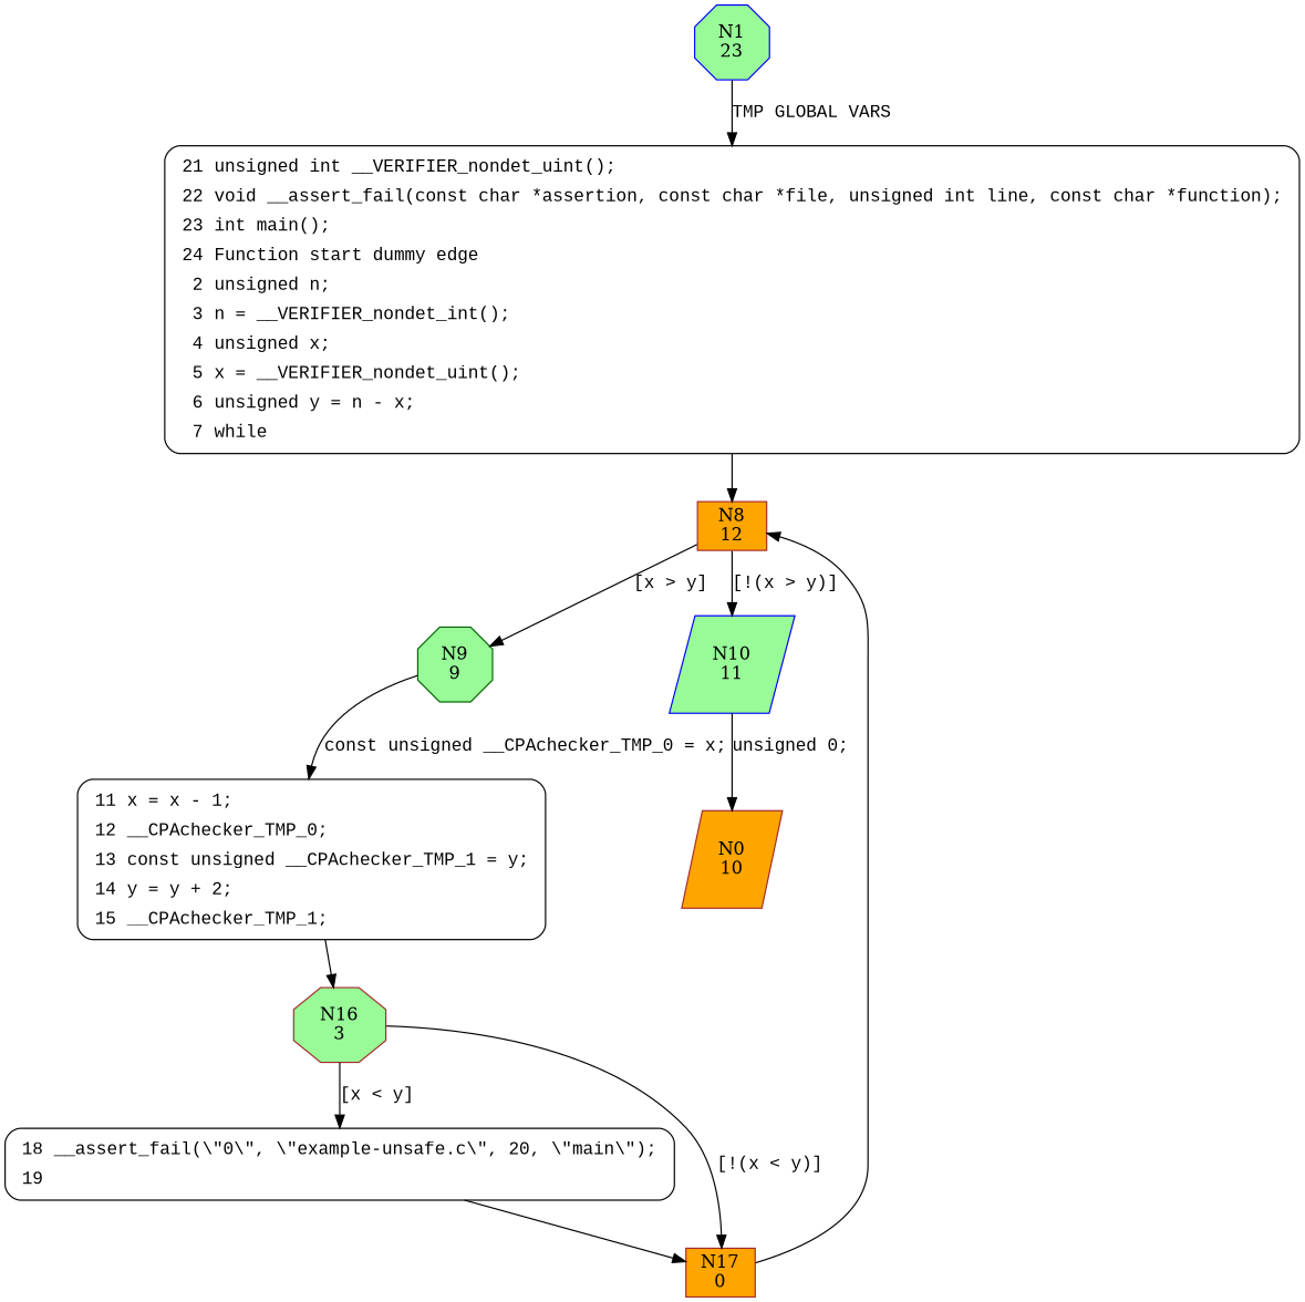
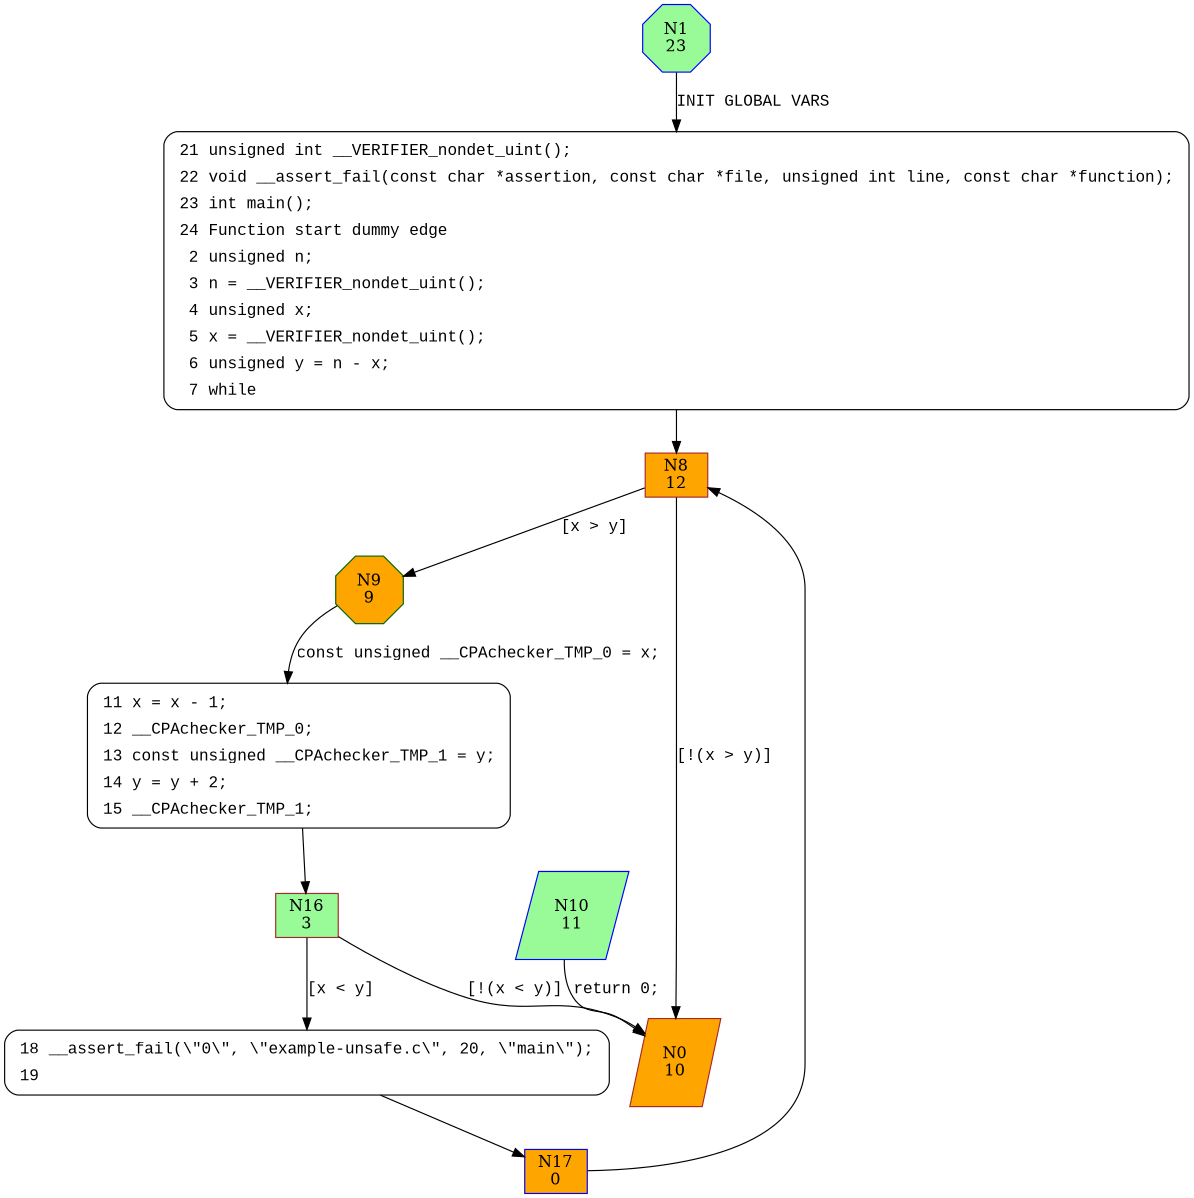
  digraph {
    node [fillcolor=palegreen shape=Mrecord style=filled]
    edge [fontname="Courier New"]
    n1 [color=blue label="N1\n23" shape=octagon]
-   n2 [fillcolor=white fontname="Courier New" label=<<table border="0" cellborder="0" cellpadding="3" bgcolor="white"><tr><td align="right">21</td><td align="left">unsigned int __VERIFIER_nondet_uint();</td></tr><tr><td align="right">22</td><td align="left">void __assert_fail(const char *assertion, const char *file, unsigned int line, const char *function);</td></tr><tr><td align="right">23</td><td align="left">int main();</td></tr><tr><td align="right">24</td><td align="left">Function start dummy edge</td></tr><tr><td align="right">2</td><td align="left">unsigned n;</td></tr><tr><td align="right">3</td><td align="left">n = __VERIFIER_nondet_int();</td></tr><tr><td align="right">4</td><td align="left">unsigned x;</td></tr><tr><td align="right">5</td><td align="left">x = __VERIFIER_nondet_uint();</td></tr><tr><td align="right">6</td><td align="left">unsigned y = n - x;</td></tr><tr><td align="right">7</td><td align="left">while</td></tr></table>> penwidth=1 style="filled,bold"]
+   n2 [fillcolor=white fontname="Courier New" label=<<table border="0" cellborder="0" cellpadding="3" bgcolor="white"><tr><td align="right">21</td><td align="left">unsigned int __VERIFIER_nondet_uint();</td></tr><tr><td align="right">22</td><td align="left">void __assert_fail(const char *assertion, const char *file, unsigned int line, const char *function);</td></tr><tr><td align="right">23</td><td align="left">int main();</td></tr><tr><td align="right">24</td><td align="left">Function start dummy edge</td></tr><tr><td align="right">2</td><td align="left">unsigned n;</td></tr><tr><td align="right">3</td><td align="left">n = __VERIFIER_nondet_uint();</td></tr><tr><td align="right">4</td><td align="left">unsigned x;</td></tr><tr><td align="right">5</td><td align="left">x = __VERIFIER_nondet_uint();</td></tr><tr><td align="right">6</td><td align="left">unsigned y = n - x;</td></tr><tr><td align="right">7</td><td align="left">while</td></tr></table>> penwidth=1 style="filled,bold"]
    n3 [color=brown fillcolor=orange label="N8\n12" shape=box]
-   n4 [color=darkgreen label="N9\n9" shape=octagon]
+   n4 [color=darkgreen fillcolor=orange label="N9\n9" shape=octagon]
    n5 [color=blue label="N10\n11" shape=parallelogram]
    n6 [fillcolor=white fontname="Courier New" label=<<table border="0" cellborder="0" cellpadding="3" bgcolor="white"><tr><td align="right">11</td><td align="left">x = x - 1;</td></tr><tr><td align="right">12</td><td align="left">__CPAchecker_TMP_0;</td></tr><tr><td align="right">13</td><td align="left">const unsigned __CPAchecker_TMP_1 = y;</td></tr><tr><td align="right">14</td><td align="left">y = y + 2;</td></tr><tr><td align="right">15</td><td align="left">__CPAchecker_TMP_1;</td></tr></table>> penwidth=1 style="filled,bold"]
    n7 [color=brown fillcolor=orange label="N0\n10" shape=parallelogram]
-   n8 [color=brown label="N16\n3" shape=octagon]
+   n8 [color=brown label="N16\n3" shape=box]
    n9 [fillcolor=white fontname="Courier New" label=<<table border="0" cellborder="0" cellpadding="3" bgcolor="white"><tr><td align="right">18</td><td align="left">__assert_fail(\&quot;0\&quot;, \&quot;example-unsafe.c\&quot;, 20, \&quot;main\&quot;);</td></tr><tr><td align="right">19</td><td align="left"></td></tr></table>> penwidth=1 style="filled,bold"]
-   n10 [color=brown fillcolor=orange label="N17\n0" shape=box]
-   n1 -> n2 [label="TMP GLOBAL VARS"]
+   n10 [color=blue fillcolor=orange label="N17\n0" shape=box]
+   n1 -> n2 [label="INIT GLOBAL VARS"]
    n2 -> n3 [fontname=""]
    n3 -> n4 [label="[x > y]"]
-   n3 -> n5 [label="[!(x > y)]"]
+   n3 -> n7 [label="[!(x > y)]"]
    n4 -> n6 [label="const unsigned __CPAchecker_TMP_0 = x;"]
-   n5 -> n7 [label="unsigned 0;"]
+   n5 -> n7 [label="return 0;"]
    n6 -> n8 [fontname=""]
    n8 -> n9 [label="[x < y]"]
-   n8 -> n10 [label="[!(x < y)]"]
+   n8 -> n7 [label="[!(x < y)]"]
    n9 -> n10 [fontname=""]
    n10 -> n3
  }
